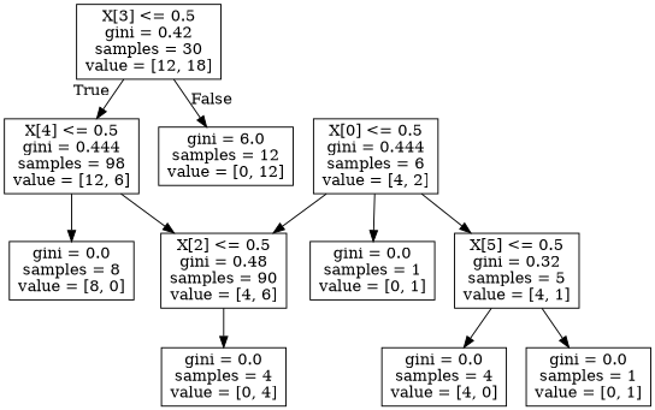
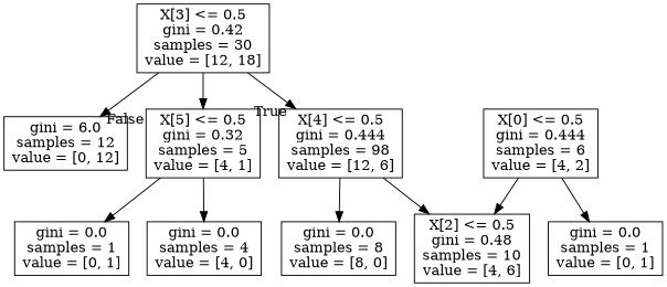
  digraph {
    node [shape=box]
    n1 [label="X[3] <= 0.5\ngini = 0.42\nsamples = 30\nvalue = [12, 18]"]
    n2 [label="X[4] <= 0.5\ngini = 0.444\nsamples = 98\nvalue = [12, 6]"]
    n3 [label="gini = 6.0\nsamples = 12\nvalue = [0, 12]"]
    n4 [label="gini = 0.0\nsamples = 8\nvalue = [8, 0]"]
-   n5 [label="X[2] <= 0.5\ngini = 0.48\nsamples = 90\nvalue = [4, 6]"]
-   n6 [label="gini = 0.0\nsamples = 4\nvalue = [0, 4]"]
+   n5 [label="X[2] <= 0.5\ngini = 0.48\nsamples = 10\nvalue = [4, 6]"]
    n7 [label="X[0] <= 0.5\ngini = 0.444\nsamples = 6\nvalue = [4, 2]"]
    n8 [label="gini = 0.0\nsamples = 1\nvalue = [0, 1]"]
    n9 [label="X[5] <= 0.5\ngini = 0.32\nsamples = 5\nvalue = [4, 1]"]
    n10 [label="gini = 0.0\nsamples = 4\nvalue = [4, 0]"]
    n11 [label="gini = 0.0\nsamples = 1\nvalue = [0, 1]"]
    n1 -> n2 [headlabel=True labelangle=45 labeldistance=2.5]
    n1 -> n3 [headlabel=False labelangle=-45 labeldistance=2.5]
    n2 -> n4
    n2 -> n5
-   n5 -> n6
    n7 -> n5
    n7 -> n8
-   n7 -> n9
+   n1 -> n9
    n9 -> n10
    n9 -> n11
  }
